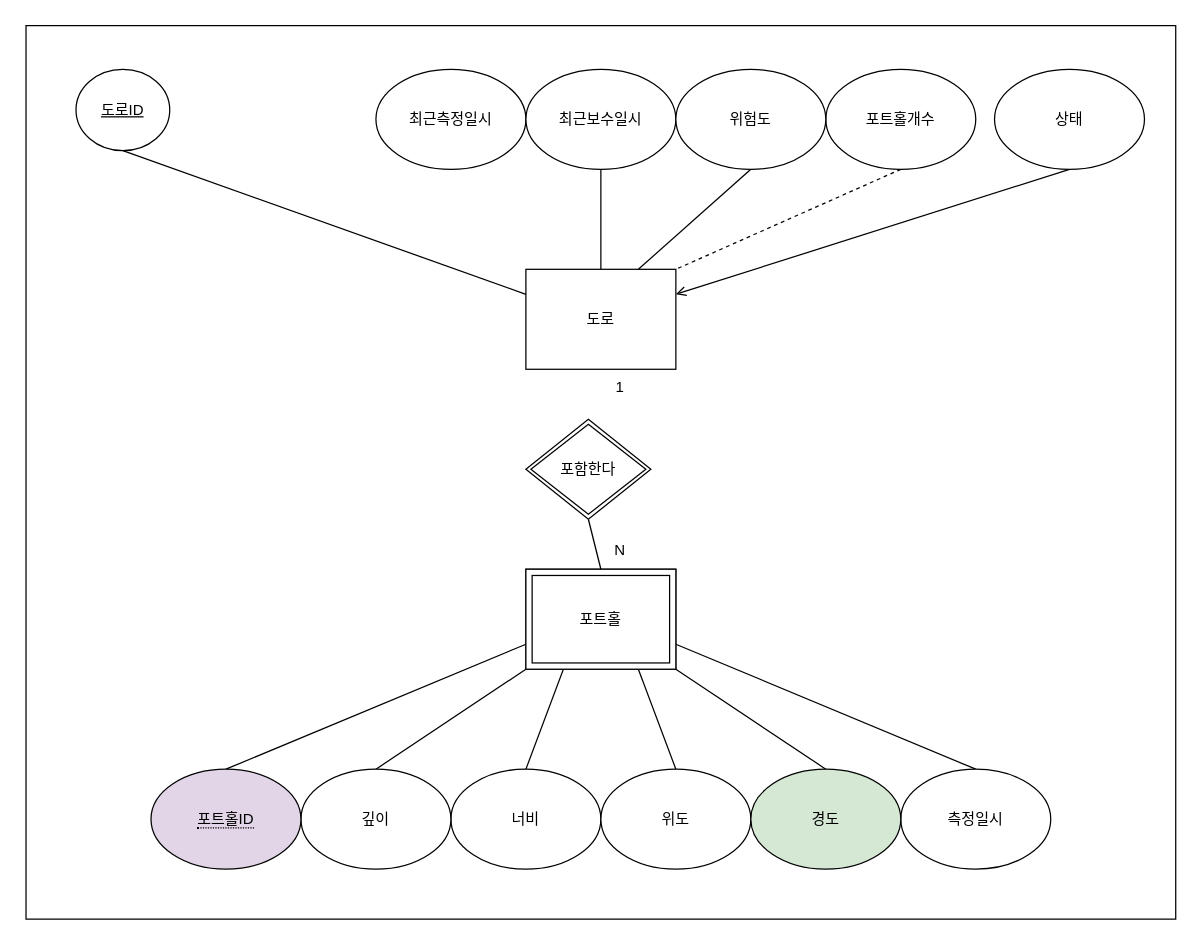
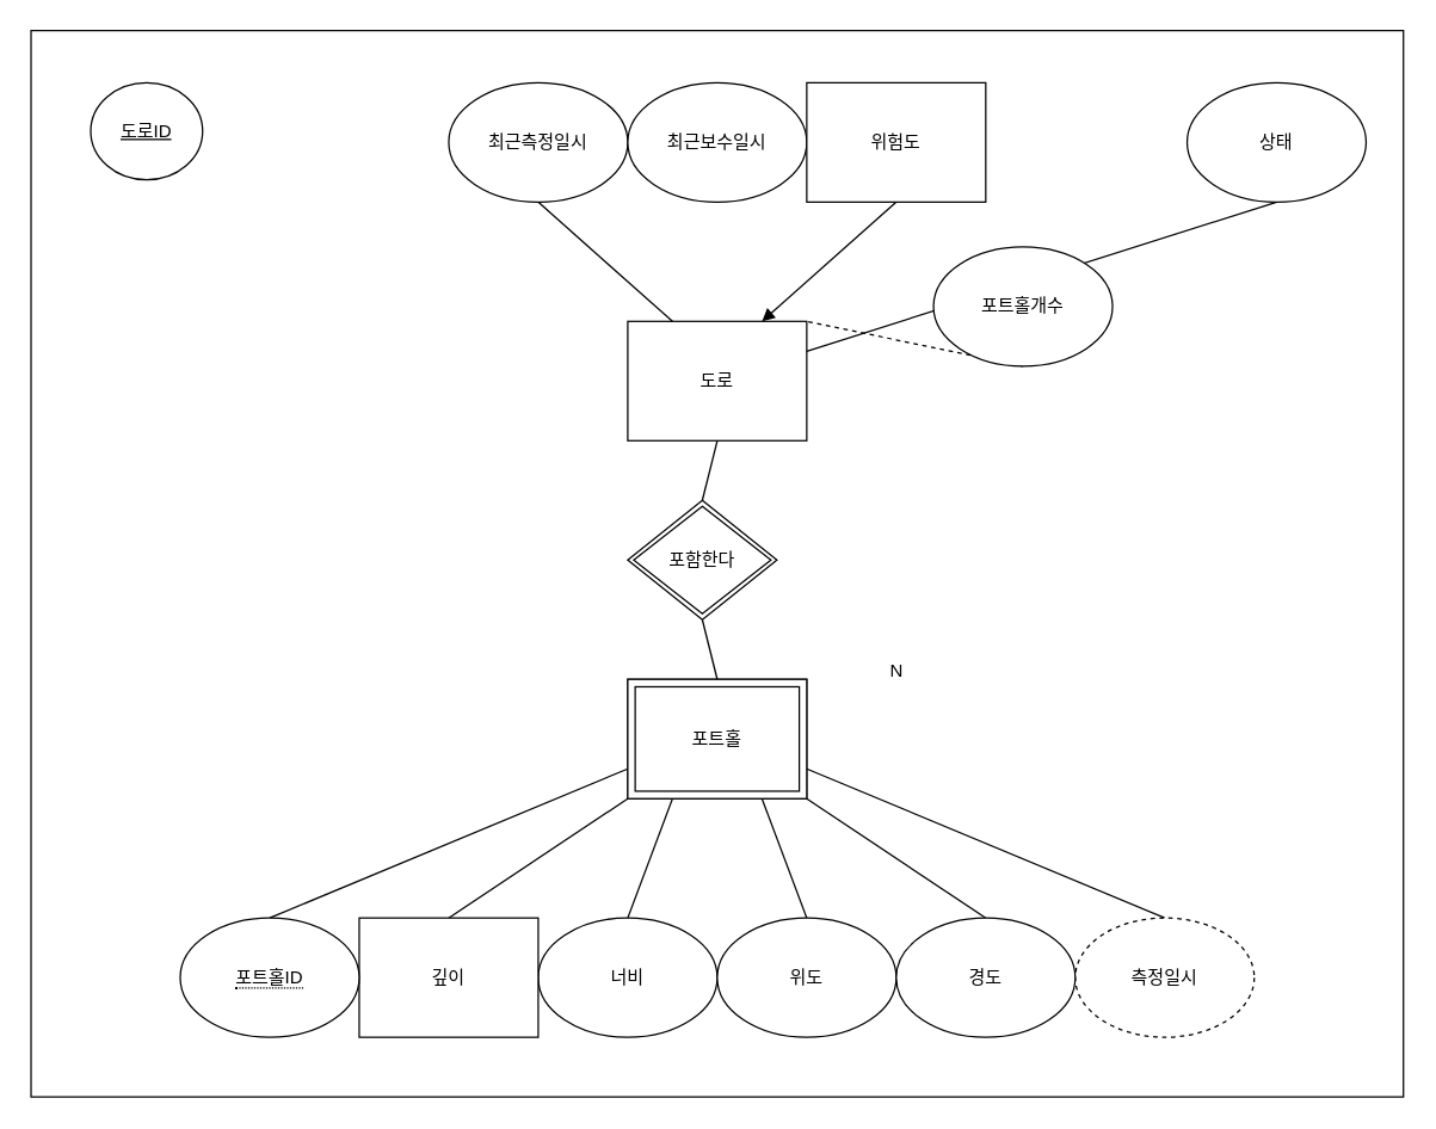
  <mxCell id="0" />
  <mxCell id="1" parent="0" />
  <mxCell id="2" value="" style="rounded=0;whiteSpace=wrap;html=1;" vertex="1" parent="1"><mxGeometry y="20" width="920" height="715" as="geometry" x="20" /></mxCell>
  <mxCell id="3" value="도로" style="rounded=0;whiteSpace=wrap;html=1;" vertex="1" parent="1"><mxGeometry x="420" y="215" width="120" height="80" as="geometry" /></mxCell>
+ <mxCell id="4" style="rounded=0;orthogonalLoop=1;jettySize=auto;html=1;exitX=0.5;exitY=1;exitDx=0;exitDy=0;entryX=0.25;entryY=0;entryDx=0;entryDy=0;endArrow=none;startFill=0;" edge="1" parent="1" source="5" target="3"><mxGeometry relative="1" as="geometry" /></mxCell>
  <mxCell id="5" value="최근측정일시" style="ellipse;whiteSpace=wrap;html=1;" vertex="1" parent="1"><mxGeometry x="300" y="55" width="120" height="80" as="geometry" /></mxCell>
- <mxCell id="6" style="rounded=0;orthogonalLoop=1;jettySize=auto;html=1;exitX=0.5;exitY=1;exitDx=0;exitDy=0;entryX=0;entryY=0.25;entryDx=0;entryDy=0;endArrow=none;startFill=0;" edge="1" parent="1" source="7" target="3"><mxGeometry relative="1" as="geometry" /></mxCell>
  <mxCell id="7" value="도로ID" style="ellipse;whiteSpace=wrap;html=1;fontStyle=4" vertex="1" parent="1"><mxGeometry x="60" y="55" width="75" height="65" as="geometry" /></mxCell>
- <mxCell id="8" style="rounded=0;orthogonalLoop=1;jettySize=auto;html=1;exitX=0.5;exitY=1;exitDx=0;exitDy=0;entryX=1;entryY=0.25;entryDx=0;entryDy=0;endArrow=open;startFill=0;" edge="1" parent="1" source="9" target="3"><mxGeometry relative="1" as="geometry" /></mxCell>
+ <mxCell id="8" style="rounded=0;orthogonalLoop=1;jettySize=auto;html=1;exitX=0.5;exitY=1;exitDx=0;exitDy=0;entryX=1;entryY=0.25;entryDx=0;entryDy=0;endArrow=none;startFill=0;" edge="1" parent="1" source="9" target="3"><mxGeometry relative="1" as="geometry" /></mxCell>
  <mxCell id="9" value="상태" style="ellipse;whiteSpace=wrap;html=1;" vertex="1" parent="1"><mxGeometry x="795" y="55" width="120" height="80" as="geometry" /></mxCell>
- <mxCell id="10" style="rounded=0;orthogonalLoop=1;jettySize=auto;html=1;exitX=0.5;exitY=1;exitDx=0;exitDy=0;entryX=0.5;entryY=0;entryDx=0;entryDy=0;endArrow=none;startFill=0;" edge="1" parent="1" source="11" target="3"><mxGeometry relative="1" as="geometry" /></mxCell>
  <mxCell id="11" value="최근보수일시" style="ellipse;whiteSpace=wrap;html=1;" vertex="1" parent="1"><mxGeometry x="420" y="55" width="120" height="80" as="geometry" /></mxCell>
  <mxCell id="12" style="rounded=0;orthogonalLoop=1;jettySize=auto;html=1;exitX=0.5;exitY=1;exitDx=0;exitDy=0;entryX=1;entryY=0;entryDx=0;entryDy=0;endArrow=none;startFill=0;dashed=1;" edge="1" parent="1" source="13" target="3"><mxGeometry relative="1" as="geometry" /></mxCell>
- <mxCell id="13" value="포트홀개수" style="ellipse;whiteSpace=wrap;html=1;" vertex="1" parent="1"><mxGeometry x="660" y="55" width="120" height="80" as="geometry" /></mxCell>
- <mxCell id="14" style="rounded=0;orthogonalLoop=1;jettySize=auto;html=1;exitX=0.5;exitY=1;exitDx=0;exitDy=0;entryX=0.75;entryY=0;entryDx=0;entryDy=0;endArrow=none;startFill=0;" edge="1" parent="1" source="15" target="3"><mxGeometry relative="1" as="geometry" /></mxCell>
- <mxCell id="15" value="위험도" style="ellipse;whiteSpace=wrap;html=1;" vertex="1" parent="1"><mxGeometry x="540" y="55" width="120" height="80" as="geometry" /></mxCell>
+ <mxCell id="13" value="포트홀개수" style="ellipse;whiteSpace=wrap;html=1;" vertex="1" parent="1"><mxGeometry x="625" y="165" width="120" height="80" as="geometry" /></mxCell>
+ <mxCell id="14" style="rounded=0;orthogonalLoop=1;jettySize=auto;html=1;exitX=0.5;exitY=1;exitDx=0;exitDy=0;entryX=0.75;entryY=0;entryDx=0;entryDy=0;endArrow=block;startFill=0;" edge="1" parent="1" source="15" target="3"><mxGeometry relative="1" as="geometry" /></mxCell>
+ <mxCell id="15" value="위험도" style="whiteSpace=wrap;html=1;rounded=0;" vertex="1" parent="1"><mxGeometry x="540" y="55" width="120" height="80" as="geometry" /></mxCell>
  <mxCell id="16" value="포트홀" style="rounded=0;whiteSpace=wrap;html=1;strokeColor=default;" vertex="1" parent="1"><mxGeometry x="420" y="455" width="120" height="80" as="geometry" /></mxCell>
  <mxCell id="17" style="rounded=0;orthogonalLoop=1;jettySize=auto;html=1;exitX=0.5;exitY=0;exitDx=0;exitDy=0;entryX=0.25;entryY=1;entryDx=0;entryDy=0;endArrow=none;startFill=0;" edge="1" parent="1" source="18" target="16"><mxGeometry relative="1" as="geometry" /></mxCell>
  <mxCell id="18" value="너비" style="ellipse;whiteSpace=wrap;html=1;" vertex="1" parent="1"><mxGeometry x="360" y="615" width="120" height="80" as="geometry" /></mxCell>
  <mxCell id="19" style="rounded=0;orthogonalLoop=1;jettySize=auto;html=1;exitX=0.5;exitY=0;exitDx=0;exitDy=0;entryX=0;entryY=1;entryDx=0;entryDy=0;endArrow=none;startFill=0;" edge="1" parent="1" source="20" target="16"><mxGeometry relative="1" as="geometry" /></mxCell>
- <mxCell id="20" value="깊이" style="ellipse;whiteSpace=wrap;html=1;" vertex="1" parent="1"><mxGeometry x="240" y="615" width="120" height="80" as="geometry" /></mxCell>
+ <mxCell id="20" value="깊이" style="whiteSpace=wrap;html=1;rounded=0;" vertex="1" parent="1"><mxGeometry x="240" y="615" width="120" height="80" as="geometry" /></mxCell>
  <mxCell id="21" style="rounded=0;orthogonalLoop=1;jettySize=auto;html=1;exitX=0.5;exitY=0;exitDx=0;exitDy=0;entryX=0;entryY=0.75;entryDx=0;entryDy=0;endArrow=none;startFill=0;" edge="1" parent="1" source="34" target="16"><mxGeometry relative="1" as="geometry"><mxPoint x="180" y="615" as="sourcePoint" /></mxGeometry></mxCell>
  <mxCell id="22" style="rounded=0;orthogonalLoop=1;jettySize=auto;html=1;exitX=0.5;exitY=0;exitDx=0;exitDy=0;entryX=0.75;entryY=1;entryDx=0;entryDy=0;endArrow=none;startFill=0;" edge="1" parent="1" source="23" target="16"><mxGeometry relative="1" as="geometry" /></mxCell>
  <mxCell id="23" value="위도" style="ellipse;whiteSpace=wrap;html=1;" vertex="1" parent="1"><mxGeometry x="480" y="615" width="120" height="80" as="geometry" /></mxCell>
  <mxCell id="24" style="rounded=0;orthogonalLoop=1;jettySize=auto;html=1;exitX=0.5;exitY=0;exitDx=0;exitDy=0;entryX=1;entryY=0.75;entryDx=0;entryDy=0;endArrow=none;startFill=0;" edge="1" parent="1" source="25" target="16"><mxGeometry relative="1" as="geometry" /></mxCell>
- <mxCell id="25" value="측정일시" style="ellipse;whiteSpace=wrap;html=1;" vertex="1" parent="1"><mxGeometry x="720" y="615" width="120" height="80" as="geometry" /></mxCell>
+ <mxCell id="25" value="측정일시" style="ellipse;whiteSpace=wrap;html=1;dashed=1;" vertex="1" parent="1"><mxGeometry x="720" y="615" width="120" height="80" as="geometry" /></mxCell>
  <mxCell id="26" style="rounded=0;orthogonalLoop=1;jettySize=auto;html=1;exitX=0.5;exitY=0;exitDx=0;exitDy=0;entryX=1;entryY=1;entryDx=0;entryDy=0;endArrow=none;startFill=0;" edge="1" parent="1" source="27" target="16"><mxGeometry relative="1" as="geometry" /></mxCell>
- <mxCell id="27" value="경도" style="ellipse;whiteSpace=wrap;html=1;fillColor=#d5e8d4;" vertex="1" parent="1"><mxGeometry x="600" y="615" width="120" height="80" as="geometry" /></mxCell>
+ <mxCell id="27" value="경도" style="ellipse;whiteSpace=wrap;html=1;" vertex="1" parent="1"><mxGeometry x="600" y="615" width="120" height="80" as="geometry" /></mxCell>
  <mxCell id="28" value="포트홀" style="shape=ext;margin=3;double=1;whiteSpace=wrap;html=1;align=center;" vertex="1" parent="1"><mxGeometry x="420" y="455" width="120" height="80" as="geometry" /></mxCell>
  <mxCell id="29" value="포함한다" style="shape=rhombus;double=1;perimeter=rhombusPerimeter;whiteSpace=wrap;html=1;align=center;" vertex="1" parent="1"><mxGeometry x="420" y="335" width="100" height="80" as="geometry" /></mxCell>
+ <mxCell id="30" value="" style="endArrow=none;html=1;rounded=0;exitX=0.5;exitY=1;exitDx=0;exitDy=0;entryX=0.5;entryY=0;entryDx=0;entryDy=0;" edge="1" parent="1" source="3" target="29"><mxGeometry relative="1" as="geometry"><mxPoint x="580" y="395" as="sourcePoint" /><mxPoint x="740" y="395" as="targetPoint" /></mxGeometry></mxCell>
  <mxCell id="31" value="" style="endArrow=none;html=1;rounded=0;exitX=0.5;exitY=1;exitDx=0;exitDy=0;entryX=0.5;entryY=0;entryDx=0;entryDy=0;" edge="1" parent="1" source="29" target="28"><mxGeometry relative="1" as="geometry"><mxPoint x="580" y="355" as="sourcePoint" /><mxPoint x="740" y="355" as="targetPoint" /></mxGeometry></mxCell>
- <mxCell id="32" value="1" style="text;html=1;align=center;verticalAlign=middle;resizable=0;points=[];autosize=1;strokeColor=none;fillColor=none;" vertex="1" parent="1"><mxGeometry x="480" y="295" width="30" height="30" as="geometry" /></mxCell>
- <mxCell id="33" value="N" style="text;html=1;align=center;verticalAlign=middle;resizable=0;points=[];autosize=1;strokeColor=none;fillColor=none;" vertex="1" parent="1"><mxGeometry x="480" y="425" width="30" height="30" as="geometry" /></mxCell>
- <mxCell id="34" value="&lt;span style=&quot;border-bottom: 1px dotted&quot;&gt;포트홀ID&lt;/span&gt;" style="ellipse;whiteSpace=wrap;html=1;align=center;fillColor=#e1d5e7;" vertex="1" parent="1"><mxGeometry x="120" y="615" width="120" height="80" as="geometry" /></mxCell>
+ <mxCell id="33" value="N" style="text;html=1;align=center;verticalAlign=middle;resizable=0;points=[];autosize=1;strokeColor=none;fillColor=none;" vertex="1" parent="1"><mxGeometry x="585" y="435" width="30" height="30" as="geometry" /></mxCell>
+ <mxCell id="34" value="&lt;span style=&quot;border-bottom: 1px dotted&quot;&gt;포트홀ID&lt;/span&gt;" style="ellipse;whiteSpace=wrap;html=1;align=center;" vertex="1" parent="1"><mxGeometry x="120" y="615" width="120" height="80" as="geometry" /></mxCell>
